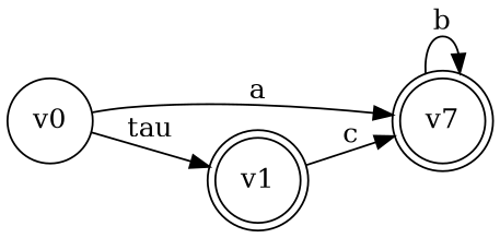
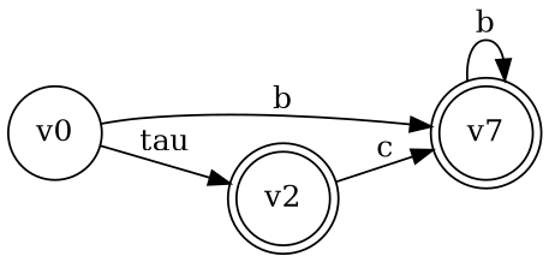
  digraph {
    rankdir=LR
    node [isAccepting=true isError=false isInitial=false shape=doublecircle]
    n1 [isAccepting=false isInitial=true label=v0 shape=circle]
    n2 [label=v7]
-   n3 [label=v1]
-   n1 -> n2 [label=a letter=a]
+   n3 [label=v2]
+   n1 -> n2 [label=b letter=a]
    n1 -> n3 [label=tau letter=tau]
    n2 -> n2 [label=b letter=b]
    n3 -> n2 [label=c letter=c]
  }
